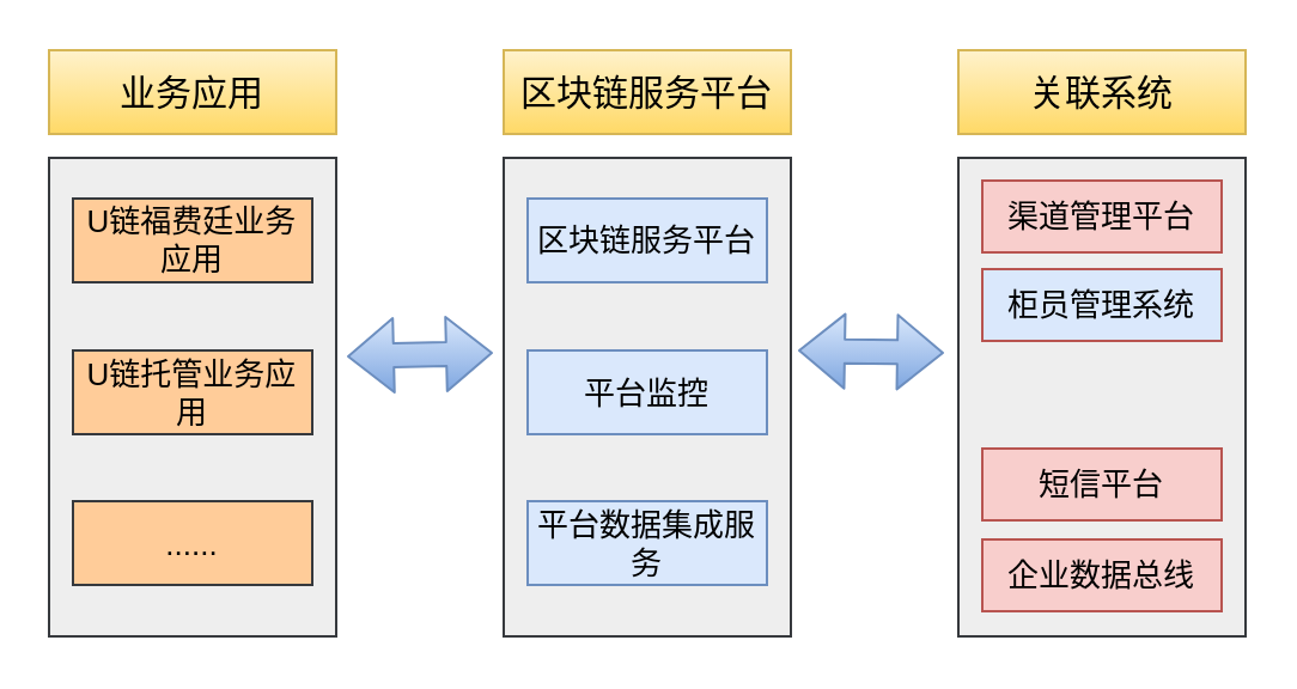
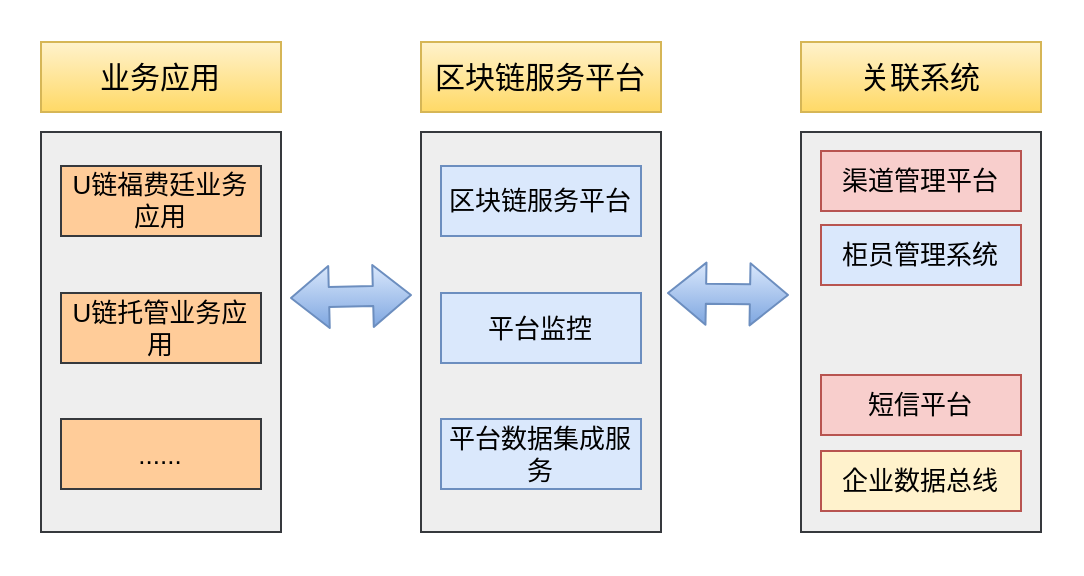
  <mxCell id="0" />
  <mxCell id="1" parent="0" />
  <mxCell id="2" value="" style="rounded=0;whiteSpace=wrap;html=1;fontSize=15;fillColor=#eeeeee;strokeColor=#36393d;" vertex="1" parent="1"><mxGeometry x="400" y="65.5" width="120" height="200" as="geometry" /></mxCell>
  <mxCell id="3" value="" style="rounded=0;whiteSpace=wrap;html=1;fontSize=15;fillColor=#eeeeee;strokeColor=#36393d;" vertex="1" parent="1"><mxGeometry x="20" y="65.5" width="120" height="200" as="geometry" /></mxCell>
- <mxCell id="4" value="企业数据总线" style="rounded=0;whiteSpace=wrap;html=1;fontSize=13;fillColor=#f8cecc;strokeColor=#b85450;" vertex="1" parent="1"><mxGeometry x="410" y="225" width="100" height="30" as="geometry" /></mxCell>
+ <mxCell id="4" value="企业数据总线" style="rounded=0;whiteSpace=wrap;html=1;fontSize=13;fillColor=#fff2cc;strokeColor=#b85450;" vertex="1" parent="1"><mxGeometry x="410" y="225" width="100" height="30" as="geometry" /></mxCell>
  <mxCell id="5" value="柜员管理系统" style="rounded=0;whiteSpace=wrap;html=1;fontSize=13;fillColor=#dae8fc;strokeColor=#b85450;" vertex="1" parent="1"><mxGeometry x="410" y="112" width="100" height="30" as="geometry" /></mxCell>
  <mxCell id="6" value="渠道管理平台" style="rounded=0;whiteSpace=wrap;html=1;fontSize=13;fillColor=#f8cecc;strokeColor=#b85450;" vertex="1" parent="1"><mxGeometry x="410" y="75" width="100" height="30" as="geometry" /></mxCell>
  <mxCell id="7" value="短信平台" style="rounded=0;whiteSpace=wrap;html=1;fontSize=13;fillColor=#f8cecc;strokeColor=#b85450;" vertex="1" parent="1"><mxGeometry x="410" y="187" width="100" height="30" as="geometry" /></mxCell>
  <mxCell id="8" value="业务应用" style="rounded=0;whiteSpace=wrap;html=1;fillColor=#fff2cc;strokeColor=#d6b656;gradientColor=#ffd966;fontSize=15;" vertex="1" parent="1"><mxGeometry x="20" y="20.5" width="120" height="35" as="geometry" /></mxCell>
  <mxCell id="9" value="区块链服务平台" style="rounded=0;whiteSpace=wrap;html=1;fillColor=#fff2cc;strokeColor=#d6b656;gradientColor=#ffd966;fontSize=15;" vertex="1" parent="1"><mxGeometry x="210" y="20.5" width="120" height="35" as="geometry" /></mxCell>
  <mxCell id="10" value="关联系统" style="rounded=0;whiteSpace=wrap;html=1;fillColor=#fff2cc;strokeColor=#d6b656;gradientColor=#ffd966;fontSize=15;" vertex="1" parent="1"><mxGeometry x="400" y="20.5" width="120" height="35" as="geometry" /></mxCell>
  <mxCell id="11" value="U链福费廷业务应用" style="rounded=0;whiteSpace=wrap;html=1;fontSize=13;fillColor=#ffcc99;strokeColor=#36393d;" vertex="1" parent="1"><mxGeometry x="30" y="82.5" width="100" height="35" as="geometry" /></mxCell>
  <mxCell id="12" value="U链托管业务应用" style="rounded=0;whiteSpace=wrap;html=1;fontSize=13;fillColor=#ffcc99;strokeColor=#36393d;" vertex="1" parent="1"><mxGeometry x="30" y="146" width="100" height="35" as="geometry" /></mxCell>
  <mxCell id="13" value="" style="rounded=0;whiteSpace=wrap;html=1;fontSize=15;fillColor=#eeeeee;strokeColor=#36393d;" vertex="1" parent="1"><mxGeometry x="210" y="65.5" width="120" height="200" as="geometry" /></mxCell>
  <mxCell id="14" value="区块链服务平台" style="rounded=0;whiteSpace=wrap;html=1;fontSize=13;fillColor=#dae8fc;strokeColor=#6c8ebf;" vertex="1" parent="1"><mxGeometry x="220" y="82.5" width="100" height="35" as="geometry" /></mxCell>
  <mxCell id="15" value="平台监控" style="rounded=0;whiteSpace=wrap;html=1;fillColor=#dae8fc;strokeColor=#6c8ebf;fontSize=13;" vertex="1" parent="1"><mxGeometry x="220" y="146" width="100" height="35" as="geometry" /></mxCell>
  <mxCell id="16" value="平台数据集成服务" style="rounded=0;whiteSpace=wrap;html=1;fontSize=13;fillColor=#dae8fc;strokeColor=#6c8ebf;" vertex="1" parent="1"><mxGeometry x="220" y="209" width="100" height="35" as="geometry" /></mxCell>
  <mxCell id="17" value="......" style="rounded=0;whiteSpace=wrap;html=1;fontSize=13;fillColor=#ffcc99;strokeColor=#36393d;" vertex="1" parent="1"><mxGeometry x="30" y="209" width="100" height="35" as="geometry" /></mxCell>
  <mxCell id="18" value="" style="shape=flexArrow;endArrow=classic;startArrow=classic;html=1;fontSize=13;gradientColor=#7ea6e0;fillColor=#dae8fc;strokeColor=#6c8ebf;" edge="1" parent="1"><mxGeometry width="50" height="50" relative="1" as="geometry"><mxPoint x="144.5" y="148.5" as="sourcePoint" /><mxPoint x="205.5" y="147" as="targetPoint" /></mxGeometry></mxCell>
  <mxCell id="19" value="" style="shape=flexArrow;endArrow=classic;startArrow=classic;html=1;fontSize=13;gradientColor=#7ea6e0;fillColor=#dae8fc;strokeColor=#6c8ebf;" edge="1" parent="1"><mxGeometry width="50" height="50" relative="1" as="geometry"><mxPoint x="333" y="146" as="sourcePoint" /><mxPoint x="394" y="147" as="targetPoint" /></mxGeometry></mxCell>
